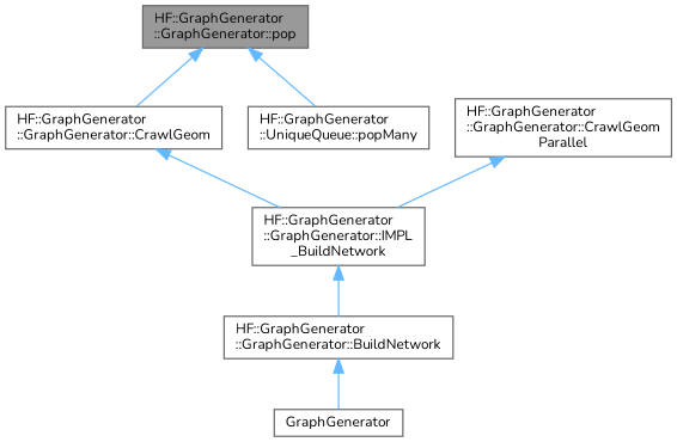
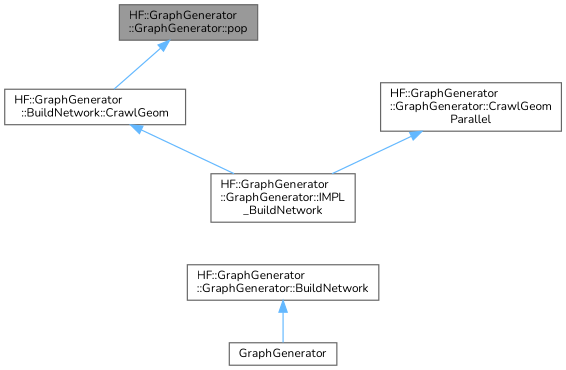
  digraph {
    fontname=Nunito
    rankdir=TB
    node [color=grey40 fillcolor=white fontname=Nunito fontsize=10 shape=box style=filled]
    edge [color=steelblue1 dir=back fontname=Nunito fontsize=10 labelfontname=Helvetica labelfontsize=10 style=solid]
    n1 [color=gray40 fillcolor=grey60 fontcolor=black height=0.2 label="HF::GraphGenerator\l::GraphGenerator::pop" width=0.4]
-   n2 [height=0.2 label="HF::GraphGenerator\l::GraphGenerator::CrawlGeom" width=0.4]
-   n3 [height=0.2 label="HF::GraphGenerator\l::UniqueQueue::popMany" width=0.4]
+   n2 [height=0.2 label="HF::GraphGenerator\l::BuildNetwork::CrawlGeom" width=0.4]
    n4 [height=0.2 label="HF::GraphGenerator\l::GraphGenerator::IMPL\l_BuildNetwork" width=0.4]
    n5 [height=0.2 label="HF::GraphGenerator\l::GraphGenerator::BuildNetwork" width=0.4]
    n6 [height=0.2 label=GraphGenerator width=0.4]
    n7 [height=0.2 label="HF::GraphGenerator\l::GraphGenerator::CrawlGeom\lParallel" width=0.4]
    n1 -> n2
-   n1 -> n3
    n2 -> n4
-   n4 -> n5
    n5 -> n6
    n7 -> n4
  }
